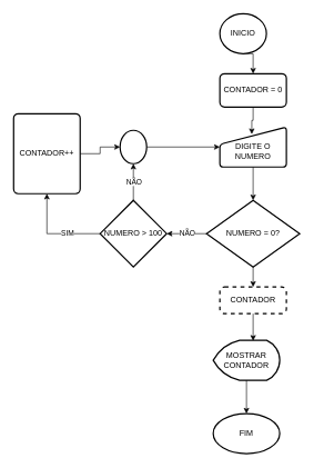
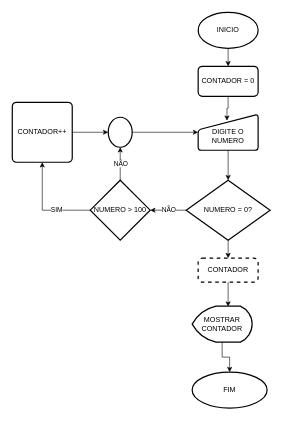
  <mxCell id="0" />
  <mxCell id="1" parent="0" />
  <mxCell id="2" style="edgeStyle=orthogonalEdgeStyle;rounded=0;orthogonalLoop=1;jettySize=auto;html=1;exitX=0.5;exitY=1;exitDx=0;exitDy=0;exitPerimeter=0;entryX=0.5;entryY=0;entryDx=0;entryDy=0;" parent="1" source="3" target="7" edge="1"><mxGeometry relative="1" as="geometry" /></mxCell>
- <mxCell id="3" value="INICIO" style="strokeWidth=2;html=1;shape=mxgraph.flowchart.start_1;whiteSpace=wrap;" parent="1" vertex="1"><mxGeometry x="330" y="20" width="70" height="60" as="geometry" /></mxCell>
- <mxCell id="4" value="FIM" style="strokeWidth=2;html=1;shape=mxgraph.flowchart.start_1;whiteSpace=wrap;" parent="1" vertex="1"><mxGeometry x="320" y="620" width="100" height="60" as="geometry" /></mxCell>
+ <mxCell id="3" value="INICIO" style="strokeWidth=2;html=1;shape=mxgraph.flowchart.start_1;whiteSpace=wrap;" parent="1" vertex="1"><mxGeometry x="330" y="20" width="100" height="60" as="geometry" /></mxCell>
+ <mxCell id="4" value="FIM" style="strokeWidth=2;html=1;shape=mxgraph.flowchart.start_1;whiteSpace=wrap;" parent="1" vertex="1"><mxGeometry x="320" y="620" width="125" height="60" as="geometry" /></mxCell>
  <mxCell id="5" style="edgeStyle=orthogonalEdgeStyle;rounded=0;orthogonalLoop=1;jettySize=auto;html=1;exitX=0.5;exitY=1;exitDx=0;exitDy=0;exitPerimeter=0;entryX=0.5;entryY=0;entryDx=0;entryDy=0;" edge="1" parent="1" source="6" target="23"><mxGeometry relative="1" as="geometry" /></mxCell>
  <mxCell id="6" value="&lt;div style=&quot;text-align: left;&quot;&gt;&lt;span style=&quot;text-align: center;&quot;&gt;NUMERO = 0?&lt;/span&gt;&lt;/div&gt;" style="strokeWidth=2;html=1;shape=mxgraph.flowchart.decision;whiteSpace=wrap;" parent="1" vertex="1"><mxGeometry x="310" y="300" width="140" height="100" as="geometry" /></mxCell>
  <mxCell id="7" value="CONTADOR = 0" style="rounded=1;whiteSpace=wrap;html=1;absoluteArcSize=1;arcSize=14;strokeWidth=2;" parent="1" vertex="1"><mxGeometry x="330" y="110" width="100" height="50" as="geometry" /></mxCell>
  <mxCell id="8" value="&lt;div&gt;&lt;br&gt;&lt;/div&gt;&lt;div&gt;DIGITE O NUMERO&lt;/div&gt;" style="html=1;strokeWidth=2;shape=manualInput;whiteSpace=wrap;rounded=1;size=26;arcSize=11;" parent="1" vertex="1"><mxGeometry x="330" y="190" width="100" height="60" as="geometry" /></mxCell>
  <mxCell id="9" style="edgeStyle=orthogonalEdgeStyle;rounded=0;orthogonalLoop=1;jettySize=auto;html=1;exitX=0.5;exitY=1;exitDx=0;exitDy=0;entryX=0.48;entryY=0.179;entryDx=0;entryDy=0;entryPerimeter=0;" parent="1" source="7" target="8" edge="1"><mxGeometry relative="1" as="geometry" /></mxCell>
  <mxCell id="10" style="edgeStyle=orthogonalEdgeStyle;rounded=0;orthogonalLoop=1;jettySize=auto;html=1;exitX=0.5;exitY=1;exitDx=0;exitDy=0;entryX=0.5;entryY=0;entryDx=0;entryDy=0;entryPerimeter=0;" parent="1" source="8" target="6" edge="1"><mxGeometry relative="1" as="geometry" /></mxCell>
- <mxCell id="11" value="CONTADOR++" style="rounded=1;whiteSpace=wrap;html=1;absoluteArcSize=1;arcSize=14;strokeWidth=2;" parent="1" vertex="1"><mxGeometry x="20" y="170" width="100" height="120" as="geometry" /></mxCell>
+ <mxCell id="11" value="CONTADOR++" style="rounded=1;whiteSpace=wrap;html=1;absoluteArcSize=1;arcSize=14;strokeWidth=2;" parent="1" vertex="1"><mxGeometry x="20" y="170" width="100" height="100" as="geometry" /></mxCell>
  <mxCell id="12" style="edgeStyle=orthogonalEdgeStyle;rounded=0;orthogonalLoop=1;jettySize=auto;html=1;exitX=0;exitY=0.5;exitDx=0;exitDy=0;exitPerimeter=0;entryX=0.5;entryY=1;entryDx=0;entryDy=0;" parent="1" source="14" target="11" edge="1"><mxGeometry relative="1" as="geometry" /></mxCell>
  <mxCell id="13" value="SIM" style="edgeLabel;html=1;align=center;verticalAlign=middle;resizable=0;points=[];" parent="12" vertex="1" connectable="0"><mxGeometry x="-0.287" y="-1" relative="1" as="geometry"><mxPoint as="offset" /></mxGeometry></mxCell>
  <mxCell id="14" value="NUMERO &amp;gt; 100" style="strokeWidth=2;html=1;shape=mxgraph.flowchart.decision;whiteSpace=wrap;" parent="1" vertex="1"><mxGeometry x="150" y="300" width="100" height="100" as="geometry" /></mxCell>
  <mxCell id="15" style="edgeStyle=orthogonalEdgeStyle;rounded=0;orthogonalLoop=1;jettySize=auto;html=1;exitX=0;exitY=0.5;exitDx=0;exitDy=0;exitPerimeter=0;entryX=1;entryY=0.5;entryDx=0;entryDy=0;entryPerimeter=0;" parent="1" source="6" target="14" edge="1"><mxGeometry relative="1" as="geometry" /></mxCell>
  <mxCell id="16" value="NÃO" style="edgeLabel;html=1;align=center;verticalAlign=middle;resizable=0;points=[];" parent="15" vertex="1" connectable="0"><mxGeometry y="-1" relative="1" as="geometry"><mxPoint as="offset" /></mxGeometry></mxCell>
  <mxCell id="17" style="edgeStyle=orthogonalEdgeStyle;rounded=0;orthogonalLoop=1;jettySize=auto;html=1;exitX=1;exitY=0.5;exitDx=0;exitDy=0;exitPerimeter=0;entryX=0;entryY=0.5;entryDx=0;entryDy=0;" parent="1" source="18" target="8" edge="1"><mxGeometry relative="1" as="geometry" /></mxCell>
  <mxCell id="18" value="" style="strokeWidth=2;html=1;shape=mxgraph.flowchart.start_2;whiteSpace=wrap;" parent="1" vertex="1"><mxGeometry x="180" y="195" width="40" height="50" as="geometry" /></mxCell>
  <mxCell id="19" style="edgeStyle=orthogonalEdgeStyle;rounded=0;orthogonalLoop=1;jettySize=auto;html=1;exitX=1;exitY=0.5;exitDx=0;exitDy=0;entryX=0;entryY=0.5;entryDx=0;entryDy=0;entryPerimeter=0;" parent="1" source="11" target="18" edge="1"><mxGeometry relative="1" as="geometry" /></mxCell>
  <mxCell id="20" style="edgeStyle=orthogonalEdgeStyle;rounded=0;orthogonalLoop=1;jettySize=auto;html=1;exitX=0.5;exitY=0;exitDx=0;exitDy=0;exitPerimeter=0;entryX=0.5;entryY=1;entryDx=0;entryDy=0;entryPerimeter=0;" parent="1" source="14" target="18" edge="1"><mxGeometry relative="1" as="geometry" /></mxCell>
  <mxCell id="21" value="NÃO" style="edgeLabel;html=1;align=center;verticalAlign=middle;resizable=0;points=[];" parent="20" vertex="1" connectable="0"><mxGeometry x="0.054" relative="1" as="geometry"><mxPoint as="offset" /></mxGeometry></mxCell>
  <mxCell id="22" value="MOSTRAR CONTADOR" style="strokeWidth=2;html=1;shape=mxgraph.flowchart.display;whiteSpace=wrap;" parent="1" vertex="1"><mxGeometry x="320" y="510" width="100" height="60" as="geometry" /></mxCell>
  <mxCell id="23" value="CONTADOR" style="rounded=1;whiteSpace=wrap;html=1;absoluteArcSize=1;arcSize=14;strokeWidth=2;dashed=1;" vertex="1" parent="1"><mxGeometry x="330" y="430" width="100" height="40" as="geometry" /></mxCell>
  <mxCell id="24" style="edgeStyle=orthogonalEdgeStyle;rounded=0;orthogonalLoop=1;jettySize=auto;html=1;exitX=0.5;exitY=1;exitDx=0;exitDy=0;entryX=0.6;entryY=0.013;entryDx=0;entryDy=0;entryPerimeter=0;" edge="1" parent="1" source="23" target="22"><mxGeometry relative="1" as="geometry" /></mxCell>
  <mxCell id="25" style="edgeStyle=orthogonalEdgeStyle;rounded=0;orthogonalLoop=1;jettySize=auto;html=1;exitX=0.5;exitY=1;exitDx=0;exitDy=0;exitPerimeter=0;entryX=0.5;entryY=0;entryDx=0;entryDy=0;entryPerimeter=0;" edge="1" parent="1" source="22" target="4"><mxGeometry relative="1" as="geometry" /></mxCell>
